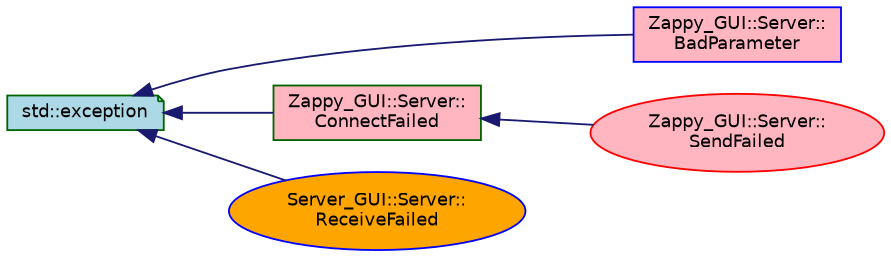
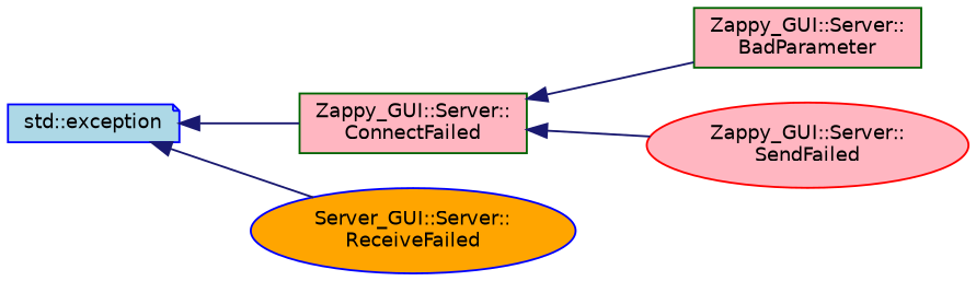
  digraph {
    rankdir=LR
    node [color=darkgreen fillcolor=lightpink fontname=Helvetica fontsize=10 shape=box style=filled]
    edge [color=midnightblue dir=back fontname=Helvetica fontsize=10 labelfontname=Helvetica labelfontsize=10 style=solid]
-   n1 [fillcolor=lightblue height=0.2 label="std::exception" shape=note width=0.4]
-   n2 [color=blue height=0.2 label="Zappy_GUI::Server::\lBadParameter" width=0.4]
+   n1 [color=blue fillcolor=lightblue height=0.2 label="std::exception" shape=note width=0.4]
+   n2 [height=0.2 label="Zappy_GUI::Server::\lBadParameter" width=0.4]
    n3 [height=0.2 label="Zappy_GUI::Server::\lConnectFailed" width=0.4]
    n4 [color=blue fillcolor=orange height=0.2 label="Server_GUI::Server::\lReceiveFailed" shape=ellipse width=0.4]
    n5 [color=red height=0.2 label="Zappy_GUI::Server::\lSendFailed" shape=ellipse width=0.4]
-   n1 -> n2
+   n3 -> n2
    n1 -> n3
    n1 -> n4
    n3 -> n5
  }
